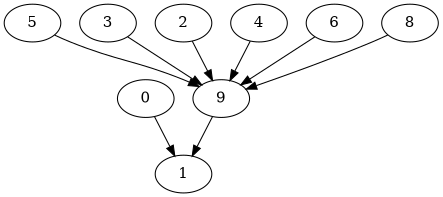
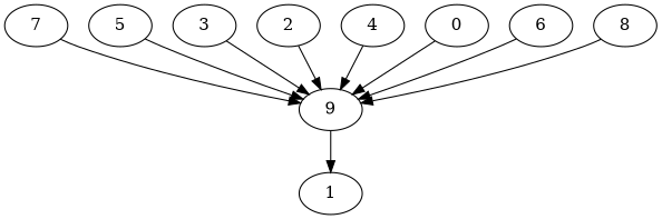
  digraph {
    node [Processor=2 Start=0 Weight=37]
    edge [Weight=5]
    9 [Start=116 Weight=74]
    1 [Processor=3 Weight=19]
+   7 [Start=28 Weight=84]
    5 [Processor=0 Start=74]
    3 [Processor=1 Start=56 Weight=56]
    2 [Processor=3 Start=19 Weight=93]
    4 [Processor=0 Start=37]
    0 [Weight=28]
    6 [Processor=1 Weight=56]
    8 [Processor=0]
    9 -> 1
+   7 -> 9 [Weight=8]
    5 -> 9
    3 -> 9 [Weight=3]
    2 -> 9 [Weight=3]
    4 -> 9 [Weight=6]
-   0 -> 1 [Weight=4]
+   0 -> 9 [Weight=4]
    6 -> 9 [Weight=9]
    8 -> 9 [Weight=9]
  }
